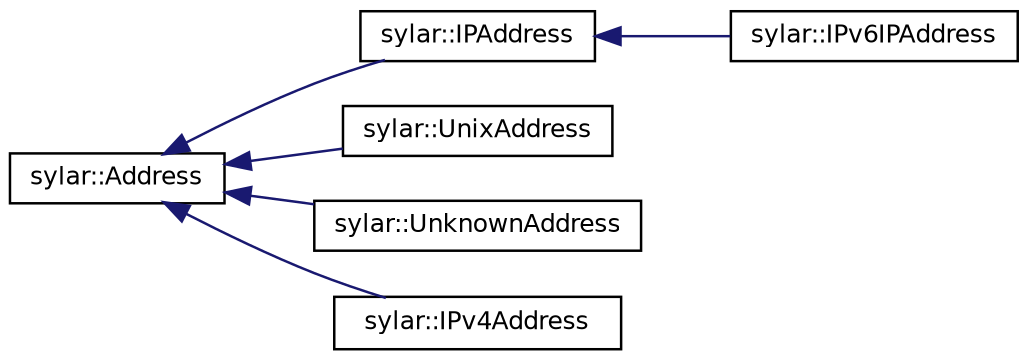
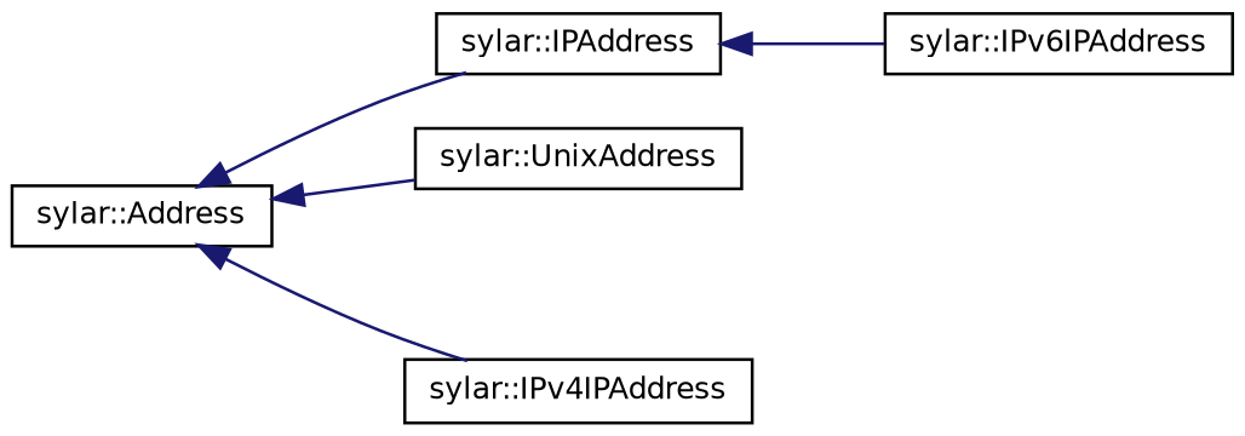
  digraph {
    rankdir=LR
    node [color=black fillcolor=white fontname=Helvetica fontsize=10 shape=record style=filled]
    edge [color=midnightblue dir=back fontname=Helvetica fontsize=10 labelfontname=Helvetica labelfontsize=10 style=solid]
    n1 [height=0.2 label="sylar::Address" width=0.4]
    n2 [height=0.2 label="sylar::IPAddress" width=0.4]
    n3 [height=0.2 label="sylar::UnixAddress" width=0.4]
-   n4 [height=0.2 label="sylar::UnknownAddress" width=0.4]
-   n5 [height=0.2 label="sylar::IPv4Address" width=0.4]
+   n5 [height=0.2 label="sylar::IPv4IPAddress" width=0.4]
    n6 [height=0.2 label="sylar::IPv6IPAddress" width=0.4]
    n1 -> n2
    n1 -> n3
-   n1 -> n4
    n1 -> n5
    n2 -> n6
  }
